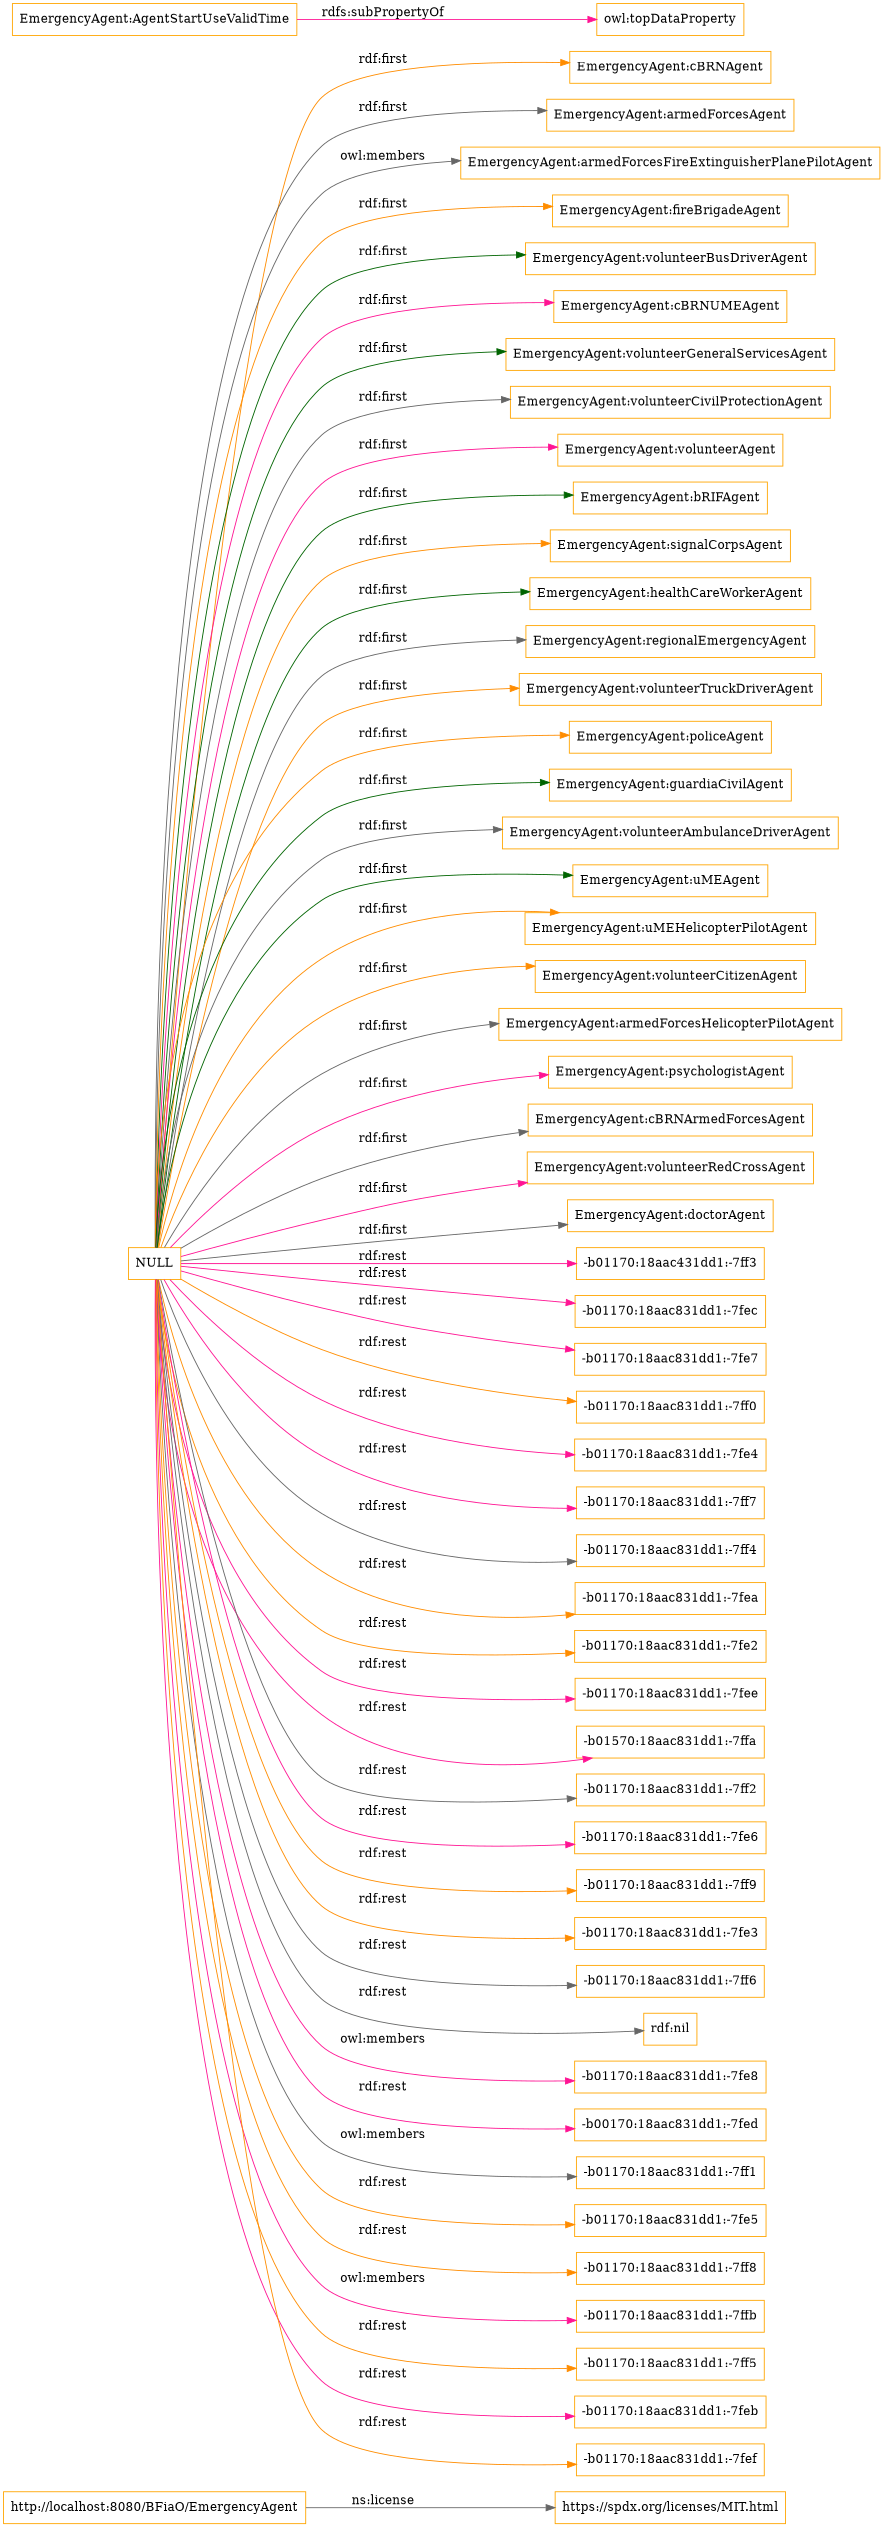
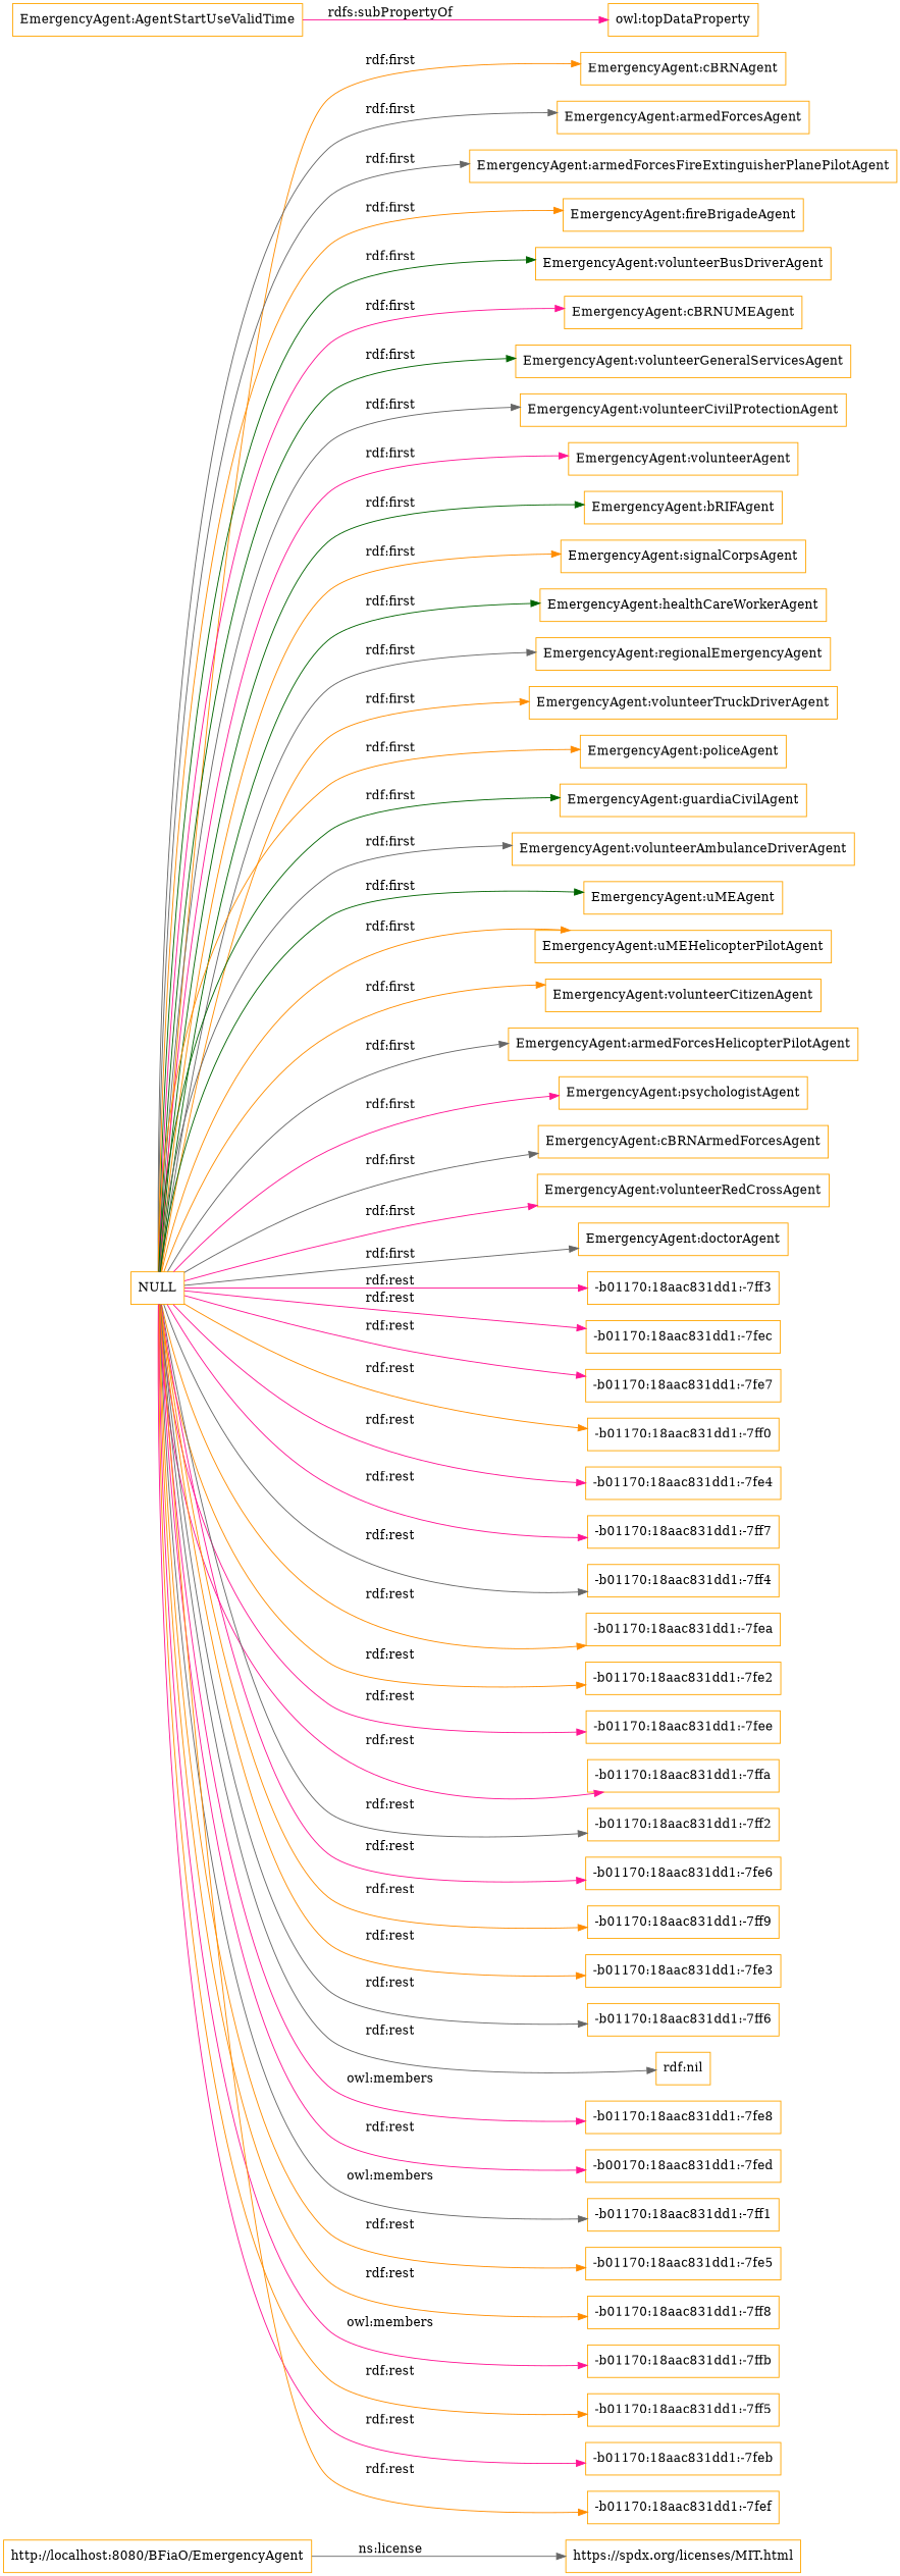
  digraph {
    rankdir=LR
    node [color=orange shape=rectangle]
    edge [color=deeppink]
    "http://localhost:8080/BFiaO/EmergencyAgent"
    "https://spdx.org/licenses/MIT.html"
    NULL
    "EmergencyAgent:cBRNAgent"
    "EmergencyAgent:armedForcesAgent"
    "EmergencyAgent:armedForcesFireExtinguisherPlanePilotAgent"
    "EmergencyAgent:fireBrigadeAgent"
    "EmergencyAgent:volunteerBusDriverAgent"
    "EmergencyAgent:cBRNUMEAgent"
    "EmergencyAgent:volunteerGeneralServicesAgent"
    "EmergencyAgent:volunteerCivilProtectionAgent"
    "EmergencyAgent:volunteerAgent"
    "EmergencyAgent:bRIFAgent"
    "EmergencyAgent:signalCorpsAgent"
    "EmergencyAgent:healthCareWorkerAgent"
    "EmergencyAgent:regionalEmergencyAgent"
    "EmergencyAgent:volunteerTruckDriverAgent"
    "EmergencyAgent:policeAgent"
    "EmergencyAgent:guardiaCivilAgent"
    "EmergencyAgent:volunteerAmbulanceDriverAgent"
    "EmergencyAgent:uMEAgent"
    "EmergencyAgent:uMEHelicopterPilotAgent"
    "EmergencyAgent:volunteerCitizenAgent"
    "EmergencyAgent:armedForcesHelicopterPilotAgent"
    "EmergencyAgent:psychologistAgent"
    "EmergencyAgent:cBRNArmedForcesAgent"
    "EmergencyAgent:volunteerRedCrossAgent"
    "EmergencyAgent:doctorAgent"
-   "-b01170:18aac831dd1:-7ff3" [label="-b01170:18aac431dd1:-7ff3"]
+   "-b01170:18aac831dd1:-7ff3"
    "-b01170:18aac831dd1:-7fec"
    "-b01170:18aac831dd1:-7fe7"
    "-b01170:18aac831dd1:-7ff0"
    "-b01170:18aac831dd1:-7fe4"
    "-b01170:18aac831dd1:-7ff7"
    "-b01170:18aac831dd1:-7ff4"
    "-b01170:18aac831dd1:-7fea"
    "-b01170:18aac831dd1:-7fe2"
    "-b01170:18aac831dd1:-7fee"
-   "-b01170:18aac831dd1:-7ffa" [label="-b01570:18aac831dd1:-7ffa"]
+   "-b01170:18aac831dd1:-7ffa"
    "-b01170:18aac831dd1:-7ff2"
    "-b01170:18aac831dd1:-7fe6"
    "-b01170:18aac831dd1:-7ff9"
    "-b01170:18aac831dd1:-7fe3"
    "-b01170:18aac831dd1:-7ff6"
    "rdf:nil"
    "-b01170:18aac831dd1:-7fe8"
    n47 [label="-b00170:18aac831dd1:-7fed"]
    "-b01170:18aac831dd1:-7ff1"
    "-b01170:18aac831dd1:-7fe5"
    "-b01170:18aac831dd1:-7ff8"
    "-b01170:18aac831dd1:-7ffb"
    "-b01170:18aac831dd1:-7ff5"
    "-b01170:18aac831dd1:-7feb"
    "-b01170:18aac831dd1:-7fef"
    "EmergencyAgent:AgentStartUseValidTime"
    "owl:topDataProperty"
    "http://localhost:8080/BFiaO/EmergencyAgent" -> "https://spdx.org/licenses/MIT.html" [color=gray40 label="ns:license"]
    NULL -> "EmergencyAgent:cBRNAgent" [color=darkorange label="rdf:first"]
    NULL -> "EmergencyAgent:armedForcesAgent" [color=gray40 label="rdf:first"]
-   NULL -> "EmergencyAgent:armedForcesFireExtinguisherPlanePilotAgent" [color=gray40 label="owl:members"]
+   NULL -> "EmergencyAgent:armedForcesFireExtinguisherPlanePilotAgent" [color=gray40 label="rdf:first"]
    NULL -> "EmergencyAgent:fireBrigadeAgent" [color=darkorange label="rdf:first"]
    NULL -> "EmergencyAgent:volunteerBusDriverAgent" [color=darkgreen label="rdf:first"]
    NULL -> "EmergencyAgent:cBRNUMEAgent" [label="rdf:first"]
    NULL -> "EmergencyAgent:volunteerGeneralServicesAgent" [color=darkgreen label="rdf:first"]
    NULL -> "EmergencyAgent:volunteerCivilProtectionAgent" [color=gray40 label="rdf:first"]
    NULL -> "EmergencyAgent:volunteerAgent" [label="rdf:first"]
    NULL -> "EmergencyAgent:bRIFAgent" [color=darkgreen label="rdf:first"]
    NULL -> "EmergencyAgent:signalCorpsAgent" [color=darkorange label="rdf:first"]
    NULL -> "EmergencyAgent:healthCareWorkerAgent" [color=darkgreen label="rdf:first"]
    NULL -> "EmergencyAgent:regionalEmergencyAgent" [color=gray40 label="rdf:first"]
    NULL -> "EmergencyAgent:volunteerTruckDriverAgent" [color=darkorange label="rdf:first"]
    NULL -> "EmergencyAgent:policeAgent" [color=darkorange label="rdf:first"]
    NULL -> "EmergencyAgent:guardiaCivilAgent" [color=darkgreen label="rdf:first"]
    NULL -> "EmergencyAgent:volunteerAmbulanceDriverAgent" [color=gray40 label="rdf:first"]
    NULL -> "EmergencyAgent:uMEAgent" [color=darkgreen label="rdf:first"]
    NULL -> "EmergencyAgent:uMEHelicopterPilotAgent" [color=darkorange label="rdf:first"]
    NULL -> "EmergencyAgent:volunteerCitizenAgent" [color=darkorange label="rdf:first"]
    NULL -> "EmergencyAgent:armedForcesHelicopterPilotAgent" [color=gray40 label="rdf:first"]
    NULL -> "EmergencyAgent:psychologistAgent" [label="rdf:first"]
    NULL -> "EmergencyAgent:cBRNArmedForcesAgent" [color=gray40 label="rdf:first"]
    NULL -> "EmergencyAgent:volunteerRedCrossAgent" [label="rdf:first"]
    NULL -> "EmergencyAgent:doctorAgent" [color=gray40 label="rdf:first"]
    NULL -> "-b01170:18aac831dd1:-7ff3" [label="rdf:rest"]
    NULL -> "-b01170:18aac831dd1:-7fec" [label="rdf:rest"]
    NULL -> "-b01170:18aac831dd1:-7fe7" [label="rdf:rest"]
    NULL -> "-b01170:18aac831dd1:-7ff0" [color=darkorange label="rdf:rest"]
    NULL -> "-b01170:18aac831dd1:-7fe4" [label="rdf:rest"]
    NULL -> "-b01170:18aac831dd1:-7ff7" [label="rdf:rest"]
    NULL -> "-b01170:18aac831dd1:-7ff4" [color=gray40 label="rdf:rest"]
    NULL -> "-b01170:18aac831dd1:-7fea" [color=darkorange label="rdf:rest"]
    NULL -> "-b01170:18aac831dd1:-7fe2" [color=darkorange label="rdf:rest"]
    NULL -> "-b01170:18aac831dd1:-7fee" [label="rdf:rest"]
    NULL -> "-b01170:18aac831dd1:-7ffa" [label="rdf:rest"]
    NULL -> "-b01170:18aac831dd1:-7ff2" [color=gray40 label="rdf:rest"]
    NULL -> "-b01170:18aac831dd1:-7fe6" [label="rdf:rest"]
    NULL -> "-b01170:18aac831dd1:-7ff9" [color=darkorange label="rdf:rest"]
    NULL -> "-b01170:18aac831dd1:-7fe3" [color=darkorange label="rdf:rest"]
    NULL -> "-b01170:18aac831dd1:-7ff6" [color=gray40 label="rdf:rest"]
    NULL -> "rdf:nil" [color=gray40 label="rdf:rest"]
    NULL -> "-b01170:18aac831dd1:-7fe8" [label="owl:members"]
    NULL -> n47 [label="rdf:rest"]
    NULL -> "-b01170:18aac831dd1:-7ff1" [color=gray40 label="owl:members"]
    NULL -> "-b01170:18aac831dd1:-7fe5" [color=darkorange label="rdf:rest"]
    NULL -> "-b01170:18aac831dd1:-7ff8" [color=darkorange label="rdf:rest"]
    NULL -> "-b01170:18aac831dd1:-7ffb" [label="owl:members"]
    NULL -> "-b01170:18aac831dd1:-7ff5" [color=darkorange label="rdf:rest"]
    NULL -> "-b01170:18aac831dd1:-7feb" [label="rdf:rest"]
    NULL -> "-b01170:18aac831dd1:-7fef" [color=darkorange label="rdf:rest"]
    "EmergencyAgent:AgentStartUseValidTime" -> "owl:topDataProperty" [label="rdfs:subPropertyOf"]
  }
